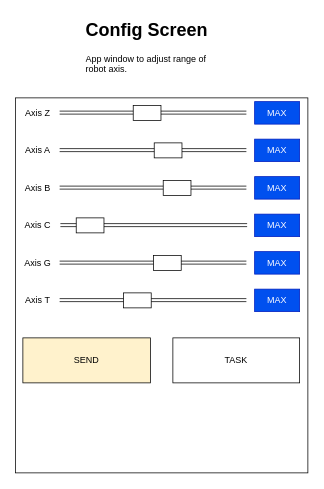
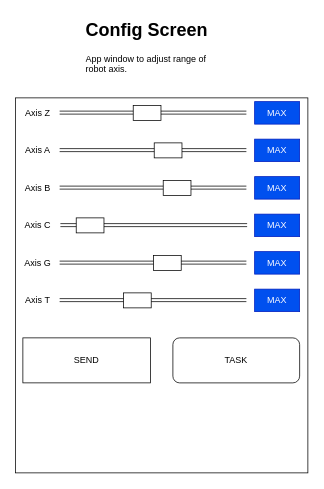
  <mxCell id="0" />
  <mxCell id="1" parent="0" />
  <mxCell id="2" value="MAX" style="text;html=1;strokeColor=#001DBC;fillColor=#0050ef;align=center;verticalAlign=middle;whiteSpace=wrap;rounded=0;fontColor=#ffffff;" parent="1" vertex="1"><mxGeometry x="339" y="135" width="60" height="30" as="geometry" /></mxCell>
  <mxCell id="3" value="MAX" style="text;html=1;strokeColor=#001DBC;fillColor=#0050ef;align=center;verticalAlign=middle;whiteSpace=wrap;rounded=0;fontColor=#ffffff;" parent="1" vertex="1"><mxGeometry x="339" y="185" width="60" height="30" as="geometry" /></mxCell>
  <mxCell id="4" value="MAX" style="text;html=1;strokeColor=#001DBC;fillColor=#0050ef;align=center;verticalAlign=middle;whiteSpace=wrap;rounded=0;fontColor=#ffffff;" parent="1" vertex="1"><mxGeometry x="339" y="235" width="60" height="30" as="geometry" /></mxCell>
  <mxCell id="5" value="MAX" style="text;html=1;strokeColor=#001DBC;fillColor=#0050ef;align=center;verticalAlign=middle;whiteSpace=wrap;rounded=0;fontColor=#ffffff;" parent="1" vertex="1"><mxGeometry x="339" y="335" width="60" height="30" as="geometry" /></mxCell>
  <mxCell id="6" value="MAX" style="text;html=1;strokeColor=#001DBC;fillColor=#0050ef;align=center;verticalAlign=middle;whiteSpace=wrap;rounded=0;fontColor=#ffffff;" parent="1" vertex="1"><mxGeometry x="339" y="285" width="60" height="30" as="geometry" /></mxCell>
  <mxCell id="7" value="MAX" style="text;html=1;strokeColor=#001DBC;fillColor=#0050ef;align=center;verticalAlign=middle;whiteSpace=wrap;rounded=0;fontColor=#ffffff;" parent="1" vertex="1"><mxGeometry x="339" y="385" width="60" height="30" as="geometry" /></mxCell>
- <mxCell id="8" value="SEND" style="rounded=0;whiteSpace=wrap;html=1;strokeColor=default;fillColor=#fff2cc;" parent="1" vertex="1"><mxGeometry x="30" y="450" width="170" height="60" as="geometry" /></mxCell>
- <mxCell id="9" value="TASK" style="rounded=0;whiteSpace=wrap;html=1;strokeColor=default;" parent="1" vertex="1"><mxGeometry x="230" y="450" width="169" height="60" as="geometry" /></mxCell>
+ <mxCell id="8" value="SEND" style="rounded=0;whiteSpace=wrap;html=1;strokeColor=default;" parent="1" vertex="1"><mxGeometry x="30" y="450" width="170" height="60" as="geometry" /></mxCell>
+ <mxCell id="9" value="TASK" style="whiteSpace=wrap;html=1;strokeColor=default;rounded=1;" parent="1" vertex="1"><mxGeometry x="230" y="450" width="169" height="60" as="geometry" /></mxCell>
  <mxCell id="10" value="" style="rounded=0;whiteSpace=wrap;html=1;strokeColor=default;fillColor=none;" parent="1" vertex="1"><mxGeometry x="20" y="130" width="390" height="500" as="geometry" /></mxCell>
  <mxCell id="11" value="&lt;h1&gt;Config Screen&lt;/h1&gt;&lt;p&gt;App window to adjust range of robot axis.&lt;/p&gt;" style="text;html=1;strokeColor=none;fillColor=none;spacing=5;spacingTop=-20;whiteSpace=wrap;overflow=hidden;rounded=0;" parent="1" vertex="1"><mxGeometry x="109" y="20" width="190" height="100" as="geometry" /></mxCell>
  <mxCell id="12" value="" style="shape=link;html=1;rounded=0;" parent="1" edge="1"><mxGeometry width="100" relative="1" as="geometry"><mxPoint x="79" y="199.66" as="sourcePoint" /><mxPoint x="328" y="199.66" as="targetPoint" /></mxGeometry></mxCell>
  <mxCell id="13" value="" style="rounded=0;whiteSpace=wrap;html=1;" parent="1" vertex="1"><mxGeometry x="205.125" y="190" width="37" height="20" as="geometry" /></mxCell>
  <mxCell id="14" value="" style="shape=link;html=1;rounded=0;" parent="1" edge="1"><mxGeometry width="100" relative="1" as="geometry"><mxPoint x="79" y="149.66" as="sourcePoint" /><mxPoint x="328" y="149.66" as="targetPoint" /></mxGeometry></mxCell>
  <mxCell id="15" value="" style="rounded=0;whiteSpace=wrap;html=1;" parent="1" vertex="1"><mxGeometry x="177.125" y="140" width="37" height="20" as="geometry" /></mxCell>
  <mxCell id="16" value="" style="shape=link;html=1;rounded=0;" parent="1" edge="1"><mxGeometry width="100" relative="1" as="geometry"><mxPoint x="79" y="249.66" as="sourcePoint" /><mxPoint x="328" y="249.66" as="targetPoint" /></mxGeometry></mxCell>
  <mxCell id="17" value="" style="rounded=0;whiteSpace=wrap;html=1;" parent="1" vertex="1"><mxGeometry x="217.125" y="240" width="37" height="20" as="geometry" /></mxCell>
  <mxCell id="18" value="" style="shape=link;html=1;rounded=0;" parent="1" edge="1"><mxGeometry width="100" relative="1" as="geometry"><mxPoint x="80" y="299.66" as="sourcePoint" /><mxPoint x="329" y="299.66" as="targetPoint" /></mxGeometry></mxCell>
  <mxCell id="19" value="" style="rounded=0;whiteSpace=wrap;html=1;" parent="1" vertex="1"><mxGeometry x="101.125" y="290" width="37" height="20" as="geometry" /></mxCell>
  <mxCell id="20" value="" style="shape=link;html=1;rounded=0;" parent="1" edge="1"><mxGeometry width="100" relative="1" as="geometry"><mxPoint x="79" y="349.66" as="sourcePoint" /><mxPoint x="328" y="349.66" as="targetPoint" /></mxGeometry></mxCell>
  <mxCell id="21" value="" style="rounded=0;whiteSpace=wrap;html=1;" parent="1" vertex="1"><mxGeometry x="204.125" y="340" width="37" height="20" as="geometry" /></mxCell>
  <mxCell id="22" value="" style="shape=link;html=1;rounded=0;" parent="1" edge="1"><mxGeometry width="100" relative="1" as="geometry"><mxPoint x="79" y="399.66" as="sourcePoint" /><mxPoint x="328" y="399.66" as="targetPoint" /></mxGeometry></mxCell>
  <mxCell id="23" value="" style="rounded=0;whiteSpace=wrap;html=1;" parent="1" vertex="1"><mxGeometry x="164.125" y="390" width="37" height="20" as="geometry" /></mxCell>
  <mxCell id="24" value="Axis Z" style="text;html=1;strokeColor=none;fillColor=none;align=center;verticalAlign=middle;whiteSpace=wrap;rounded=0;" parent="1" vertex="1"><mxGeometry x="20" y="135" width="60" height="30" as="geometry" /></mxCell>
  <mxCell id="25" value="Axis A" style="text;html=1;strokeColor=none;fillColor=none;align=center;verticalAlign=middle;whiteSpace=wrap;rounded=0;" parent="1" vertex="1"><mxGeometry x="20" y="185" width="60" height="30" as="geometry" /></mxCell>
  <mxCell id="26" value="Axis B" style="text;html=1;strokeColor=none;fillColor=none;align=center;verticalAlign=middle;whiteSpace=wrap;rounded=0;" parent="1" vertex="1"><mxGeometry x="20" y="235" width="60" height="30" as="geometry" /></mxCell>
  <mxCell id="27" value="Axis C" style="text;html=1;strokeColor=none;fillColor=none;align=center;verticalAlign=middle;whiteSpace=wrap;rounded=0;" parent="1" vertex="1"><mxGeometry x="20" y="285" width="60" height="30" as="geometry" /></mxCell>
  <mxCell id="28" value="Axis G" style="text;html=1;strokeColor=none;fillColor=none;align=center;verticalAlign=middle;whiteSpace=wrap;rounded=0;" parent="1" vertex="1"><mxGeometry x="20" y="335" width="60" height="30" as="geometry" /></mxCell>
  <mxCell id="29" value="Axis T" style="text;html=1;strokeColor=none;fillColor=none;align=center;verticalAlign=middle;whiteSpace=wrap;rounded=0;" parent="1" vertex="1"><mxGeometry x="20" y="385" width="60" height="30" as="geometry" /></mxCell>
